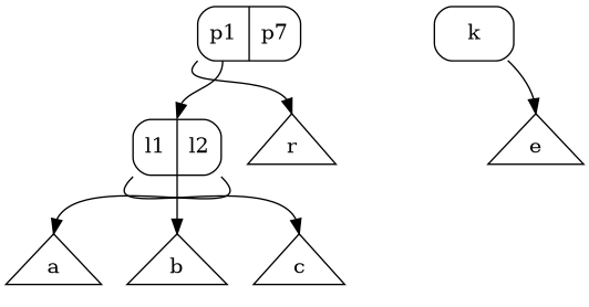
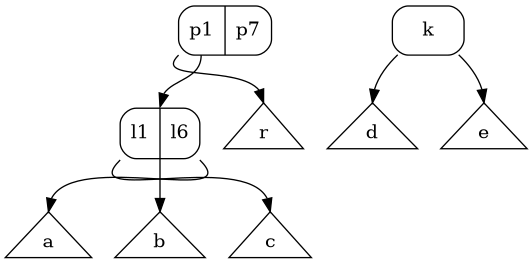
  digraph {
    node [ordering=out shape=triangle]
    edge [headport=n]
    n1 [label="<f1> p1|<f2> p7" shape=Mrecord]
-   n2 [label="<f1> l1|<f2> l2" shape=Mrecord]
+   n2 [label="<f1> l1|<f2> l6" shape=Mrecord]
    r
    a
    b
    c
    k [shape=Mrecord]
+   d
    e
    n1 -> n2 [tailport=f1]
    n1 -> r [tailport=sw]
    n2 -> a [tailport=se]
    n2 -> b
    n2 -> c [tailport=sw]
+   k -> d
    k -> e
  }
